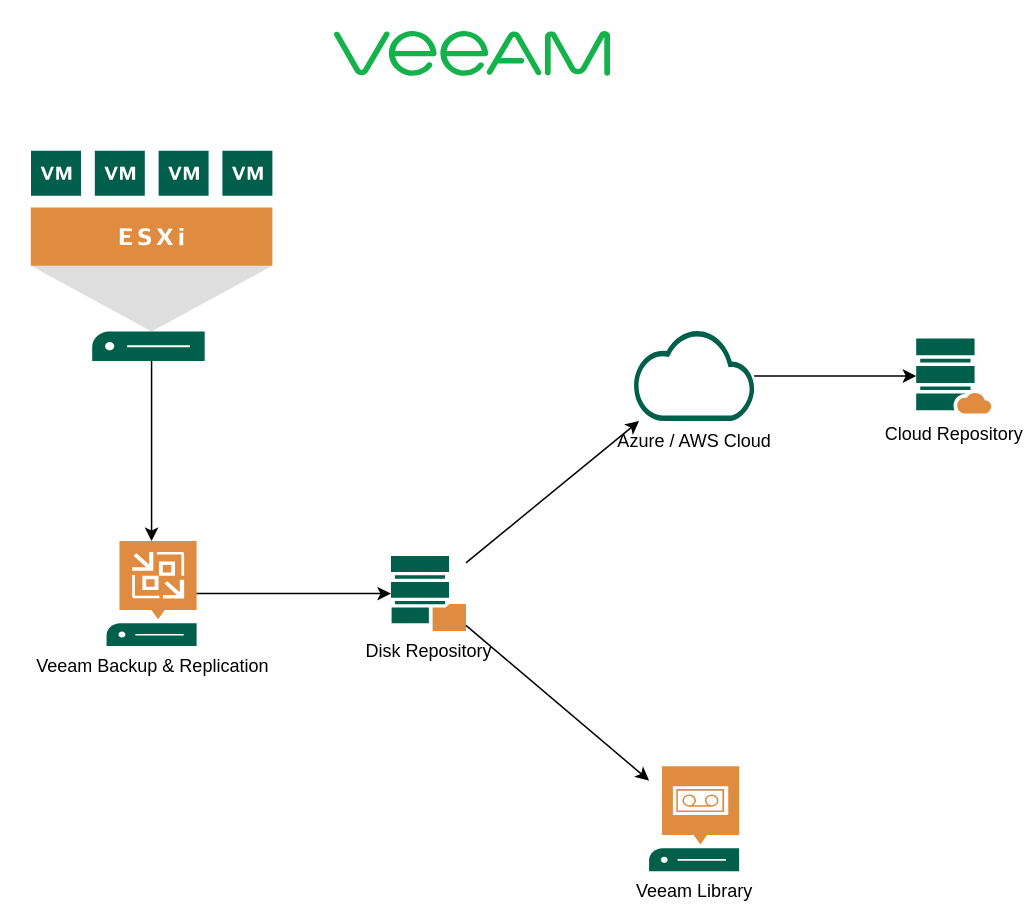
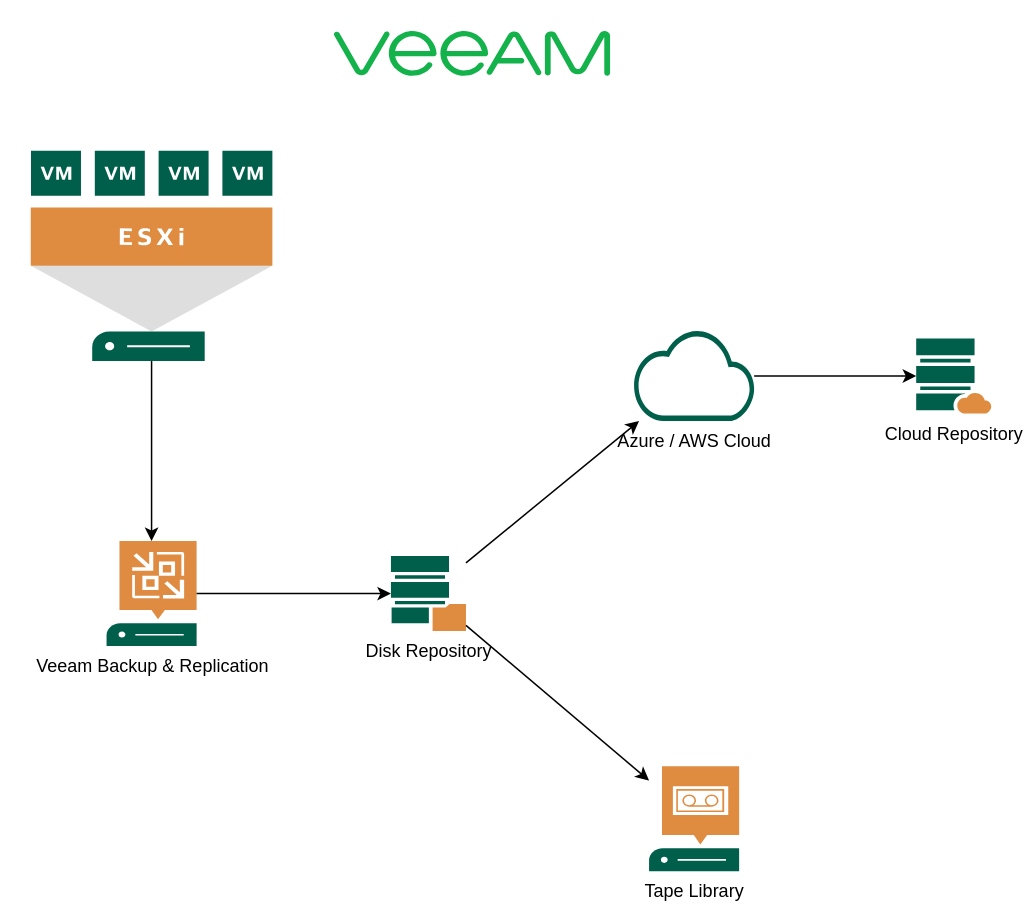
  <mxCell id="0" />
  <mxCell id="1" parent="0" />
  <mxCell id="2" value="Cloud Repository" style="sketch=0;pointerEvents=1;shadow=0;dashed=0;html=1;strokeColor=none;fillColor=#005F4B;labelPosition=center;verticalLabelPosition=bottom;verticalAlign=top;align=center;outlineConnect=0;shape=mxgraph.veeam2.cloud_repository;" vertex="1" parent="1"><mxGeometry x="610" y="225" width="50" height="50" as="geometry" /></mxCell>
  <mxCell id="3" value="Disk Repository" style="sketch=0;pointerEvents=1;shadow=0;dashed=0;html=1;strokeColor=none;fillColor=#005F4B;labelPosition=center;verticalLabelPosition=bottom;verticalAlign=top;align=center;outlineConnect=0;shape=mxgraph.veeam2.veeam_repository;" vertex="1" parent="1"><mxGeometry x="260" y="370" width="50" height="50" as="geometry" /></mxCell>
- <mxCell id="4" value="Veeam Library" style="sketch=0;pointerEvents=1;shadow=0;dashed=0;html=1;strokeColor=none;fillColor=#005F4B;labelPosition=center;verticalLabelPosition=bottom;verticalAlign=top;align=center;outlineConnect=0;shape=mxgraph.veeam2.tape_server;" vertex="1" parent="1"><mxGeometry x="432" y="510" width="60" height="70" as="geometry" /></mxCell>
+ <mxCell id="4" value="Tape Library" style="sketch=0;pointerEvents=1;shadow=0;dashed=0;html=1;strokeColor=none;fillColor=#005F4B;labelPosition=center;verticalLabelPosition=bottom;verticalAlign=top;align=center;outlineConnect=0;shape=mxgraph.veeam2.tape_server;" vertex="1" parent="1"><mxGeometry x="432" y="510" width="60" height="70" as="geometry" /></mxCell>
  <mxCell id="5" value="" style="pointerEvents=1;shadow=0;dashed=0;html=1;strokeColor=none;fillColor=#13B24B;labelPosition=center;verticalLabelPosition=bottom;verticalAlign=top;align=center;outlineConnect=0;shape=mxgraph.veeam2.veeam_logo;" vertex="1" parent="1"><mxGeometry x="222" y="20" width="184" height="30" as="geometry" /></mxCell>
  <mxCell id="6" value="Veeam Backup &amp;amp; Replication" style="sketch=0;pointerEvents=1;shadow=0;dashed=0;html=1;strokeColor=none;fillColor=#005F4B;labelPosition=center;verticalLabelPosition=bottom;verticalAlign=top;align=center;outlineConnect=0;shape=mxgraph.veeam2.vbr_server;" vertex="1" parent="1"><mxGeometry x="70.5" y="360" width="60" height="70" as="geometry" /></mxCell>
  <mxCell id="7" value="" style="sketch=0;pointerEvents=1;shadow=0;dashed=0;html=1;strokeColor=none;fillColor=#005F4B;labelPosition=center;verticalLabelPosition=bottom;verticalAlign=top;align=center;outlineConnect=0;shape=mxgraph.veeam2.esxi_host;" vertex="1" parent="1"><mxGeometry x="20" y="100" width="161" height="140" as="geometry" /></mxCell>
  <mxCell id="8" value="Azure / AWS Cloud" style="sketch=0;pointerEvents=1;shadow=0;dashed=0;html=1;strokeColor=none;fillColor=#005F4B;labelPosition=center;verticalLabelPosition=bottom;verticalAlign=top;align=center;outlineConnect=0;shape=mxgraph.veeam2.cloud;" vertex="1" parent="1"><mxGeometry x="422" y="220" width="80" height="60" as="geometry" /></mxCell>
  <mxCell id="9" value="" style="endArrow=classic;html=1;rounded=0;" edge="1" parent="1" source="7" target="6"><mxGeometry width="50" height="50" relative="1" as="geometry"><mxPoint x="220" y="300" as="sourcePoint" /><mxPoint x="270" y="250" as="targetPoint" /></mxGeometry></mxCell>
  <mxCell id="10" value="" style="endArrow=classic;html=1;rounded=0;" edge="1" parent="1" source="6" target="3"><mxGeometry width="50" height="50" relative="1" as="geometry"><mxPoint x="111" y="250" as="sourcePoint" /><mxPoint x="111" y="370" as="targetPoint" /></mxGeometry></mxCell>
  <mxCell id="11" value="" style="endArrow=classic;html=1;rounded=0;" edge="1" parent="1" source="3" target="8"><mxGeometry width="50" height="50" relative="1" as="geometry"><mxPoint x="260" y="270" as="sourcePoint" /><mxPoint x="131" y="390" as="targetPoint" /></mxGeometry></mxCell>
  <mxCell id="12" value="" style="endArrow=classic;html=1;rounded=0;" edge="1" parent="1" source="3" target="4"><mxGeometry width="50" height="50" relative="1" as="geometry"><mxPoint x="320" y="383" as="sourcePoint" /><mxPoint x="426" y="290" as="targetPoint" /></mxGeometry></mxCell>
  <mxCell id="13" value="" style="endArrow=classic;html=1;rounded=0;" edge="1" parent="1" source="8" target="2"><mxGeometry width="50" height="50" relative="1" as="geometry"><mxPoint x="330" y="393" as="sourcePoint" /><mxPoint x="436" y="300" as="targetPoint" /></mxGeometry></mxCell>
